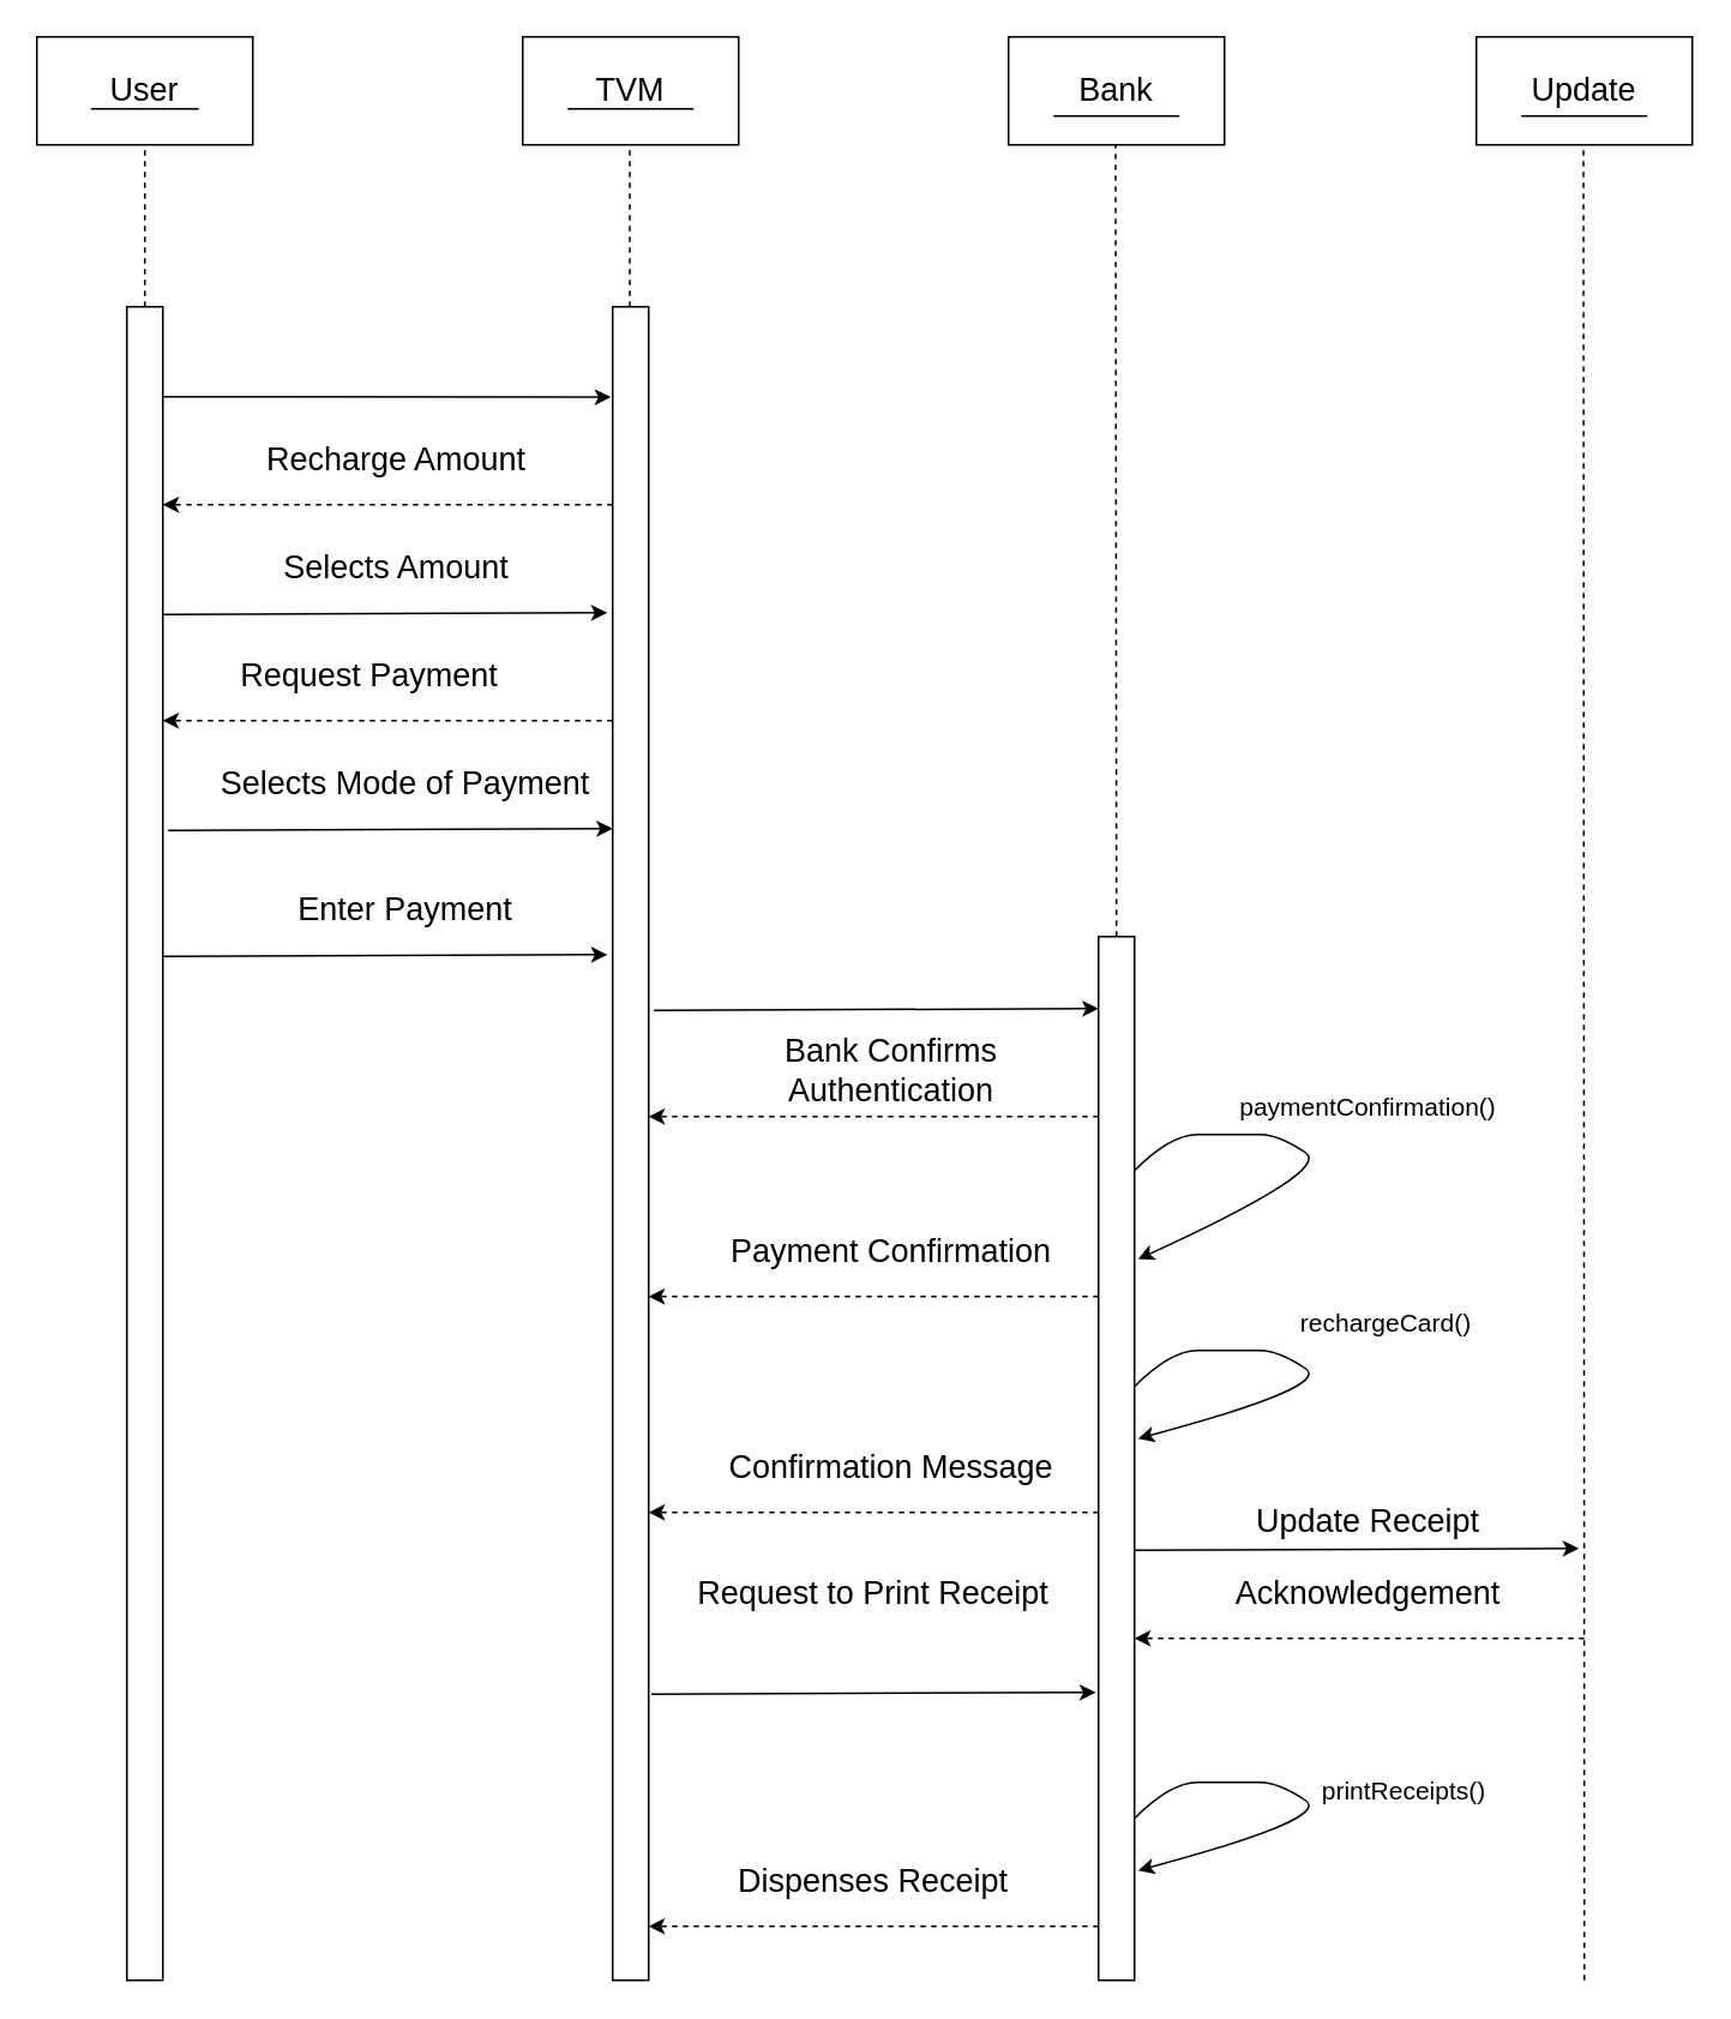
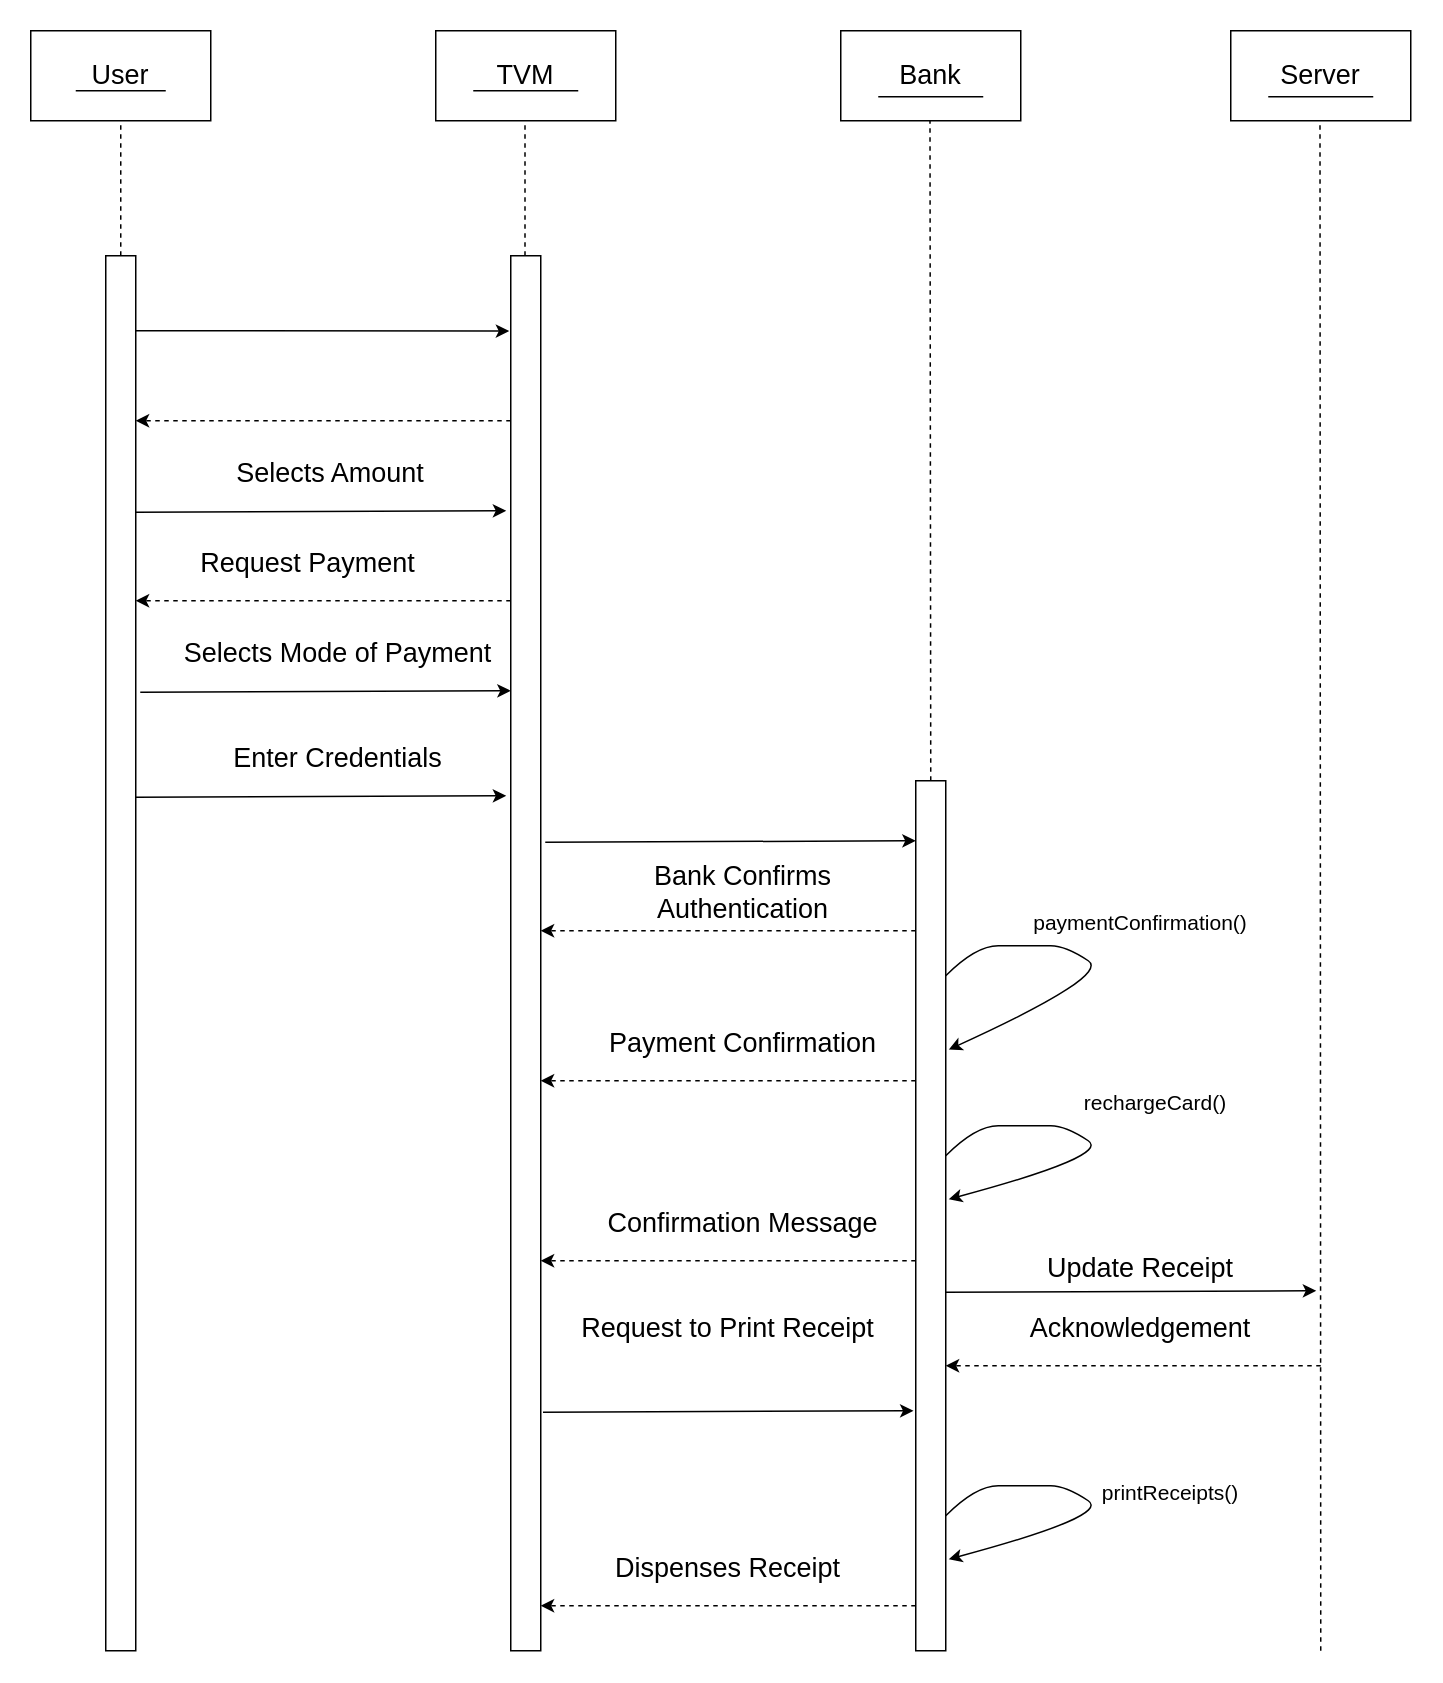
  <mxCell id="0" />
  <mxCell id="1" parent="0" />
  <mxCell id="2" value="" style="rounded=0;whiteSpace=wrap;html=1;" vertex="1" parent="1"><mxGeometry x="20" y="20" width="120" height="60" as="geometry" /></mxCell>
  <mxCell id="3" value="&lt;font style=&quot;font-size: 18px;&quot;&gt;User&lt;/font&gt;" style="text;html=1;strokeColor=none;fillColor=none;align=center;verticalAlign=middle;whiteSpace=wrap;rounded=0;" vertex="1" parent="1"><mxGeometry x="50" y="35" width="60" height="30" as="geometry" /></mxCell>
  <mxCell id="4" value="" style="rounded=0;whiteSpace=wrap;html=1;" vertex="1" parent="1"><mxGeometry x="290" y="20" width="120" height="60" as="geometry" /></mxCell>
  <mxCell id="5" value="&lt;font style=&quot;font-size: 18px;&quot;&gt;TVM&lt;/font&gt;" style="text;html=1;strokeColor=none;fillColor=none;align=center;verticalAlign=middle;whiteSpace=wrap;rounded=0;" vertex="1" parent="1"><mxGeometry x="320" y="35" width="60" height="30" as="geometry" /></mxCell>
  <mxCell id="6" value="" style="rounded=0;whiteSpace=wrap;html=1;" vertex="1" parent="1"><mxGeometry x="560" y="20" width="120" height="60" as="geometry" /></mxCell>
  <mxCell id="7" value="&lt;font style=&quot;font-size: 18px;&quot;&gt;Bank&lt;/font&gt;" style="text;html=1;strokeColor=none;fillColor=none;align=center;verticalAlign=middle;whiteSpace=wrap;rounded=0;" vertex="1" parent="1"><mxGeometry x="590" y="35" width="60" height="30" as="geometry" /></mxCell>
  <mxCell id="8" value="" style="rounded=0;whiteSpace=wrap;html=1;" vertex="1" parent="1"><mxGeometry x="820" y="20" width="120" height="60" as="geometry" /></mxCell>
- <mxCell id="9" value="&lt;font style=&quot;font-size: 18px;&quot;&gt;Update&lt;/font&gt;" style="text;html=1;strokeColor=none;fillColor=none;align=center;verticalAlign=middle;whiteSpace=wrap;rounded=0;" vertex="1" parent="1"><mxGeometry x="850" y="35" width="60" height="30" as="geometry" /></mxCell>
+ <mxCell id="9" value="&lt;font style=&quot;font-size: 18px;&quot;&gt;Server&lt;/font&gt;" style="text;html=1;strokeColor=none;fillColor=none;align=center;verticalAlign=middle;whiteSpace=wrap;rounded=0;" vertex="1" parent="1"><mxGeometry x="850" y="35" width="60" height="30" as="geometry" /></mxCell>
  <mxCell id="10" value="" style="endArrow=none;dashed=1;html=1;rounded=0;" edge="1" parent="1"><mxGeometry width="50" height="50" relative="1" as="geometry"><mxPoint x="80" y="170" as="sourcePoint" /><mxPoint x="80" y="80" as="targetPoint" /></mxGeometry></mxCell>
  <mxCell id="11" value="" style="endArrow=none;dashed=1;html=1;rounded=0;" edge="1" parent="1"><mxGeometry width="50" height="50" relative="1" as="geometry"><mxPoint x="349.5" y="170" as="sourcePoint" /><mxPoint x="349.5" y="80" as="targetPoint" /></mxGeometry></mxCell>
  <mxCell id="12" value="" style="endArrow=none;dashed=1;html=1;rounded=0;exitX=0.5;exitY=0;exitDx=0;exitDy=0;" edge="1" parent="1" source="16"><mxGeometry width="50" height="50" relative="1" as="geometry"><mxPoint x="619.5" y="170" as="sourcePoint" /><mxPoint x="619.5" y="80" as="targetPoint" /></mxGeometry></mxCell>
  <mxCell id="13" value="" style="endArrow=none;dashed=1;html=1;rounded=0;" edge="1" parent="1"><mxGeometry width="50" height="50" relative="1" as="geometry"><mxPoint x="880" y="1100" as="sourcePoint" /><mxPoint x="879.5" y="80" as="targetPoint" /></mxGeometry></mxCell>
  <mxCell id="14" value="" style="rounded=0;whiteSpace=wrap;html=1;" vertex="1" parent="1"><mxGeometry x="70" y="170" width="20" height="930" as="geometry" /></mxCell>
  <mxCell id="15" value="" style="rounded=0;whiteSpace=wrap;html=1;" vertex="1" parent="1"><mxGeometry x="340" y="170" width="20" height="930" as="geometry" /></mxCell>
  <mxCell id="16" value="" style="rounded=0;whiteSpace=wrap;html=1;" vertex="1" parent="1"><mxGeometry x="610" y="520" width="20" height="580" as="geometry" /></mxCell>
  <mxCell id="17" value="" style="endArrow=classic;html=1;rounded=0;entryX=-0.05;entryY=0.054;entryDx=0;entryDy=0;entryPerimeter=0;" edge="1" parent="1" target="15"><mxGeometry width="50" height="50" relative="1" as="geometry"><mxPoint x="90" y="220" as="sourcePoint" /><mxPoint x="140" y="170" as="targetPoint" /></mxGeometry></mxCell>
  <mxCell id="18" value="" style="endArrow=classic;html=1;rounded=0;entryX=-0.15;entryY=0.06;entryDx=0;entryDy=0;entryPerimeter=0;" edge="1" parent="1"><mxGeometry width="50" height="50" relative="1" as="geometry"><mxPoint x="90" y="341" as="sourcePoint" /><mxPoint x="337" y="340" as="targetPoint" /></mxGeometry></mxCell>
  <mxCell id="19" value="" style="endArrow=classic;html=1;rounded=0;entryX=-0.15;entryY=0.06;entryDx=0;entryDy=0;entryPerimeter=0;" edge="1" parent="1"><mxGeometry width="50" height="50" relative="1" as="geometry"><mxPoint x="93" y="461" as="sourcePoint" /><mxPoint x="340" y="460" as="targetPoint" /></mxGeometry></mxCell>
  <mxCell id="20" value="" style="html=1;labelBackgroundColor=#ffffff;startArrow=none;startFill=0;startSize=6;endArrow=classic;endFill=1;endSize=6;jettySize=auto;orthogonalLoop=1;strokeWidth=1;dashed=1;fontSize=14;rounded=0;" edge="1" parent="1"><mxGeometry width="60" height="60" relative="1" as="geometry"><mxPoint x="340" y="280" as="sourcePoint" /><mxPoint x="90" y="280" as="targetPoint" /></mxGeometry></mxCell>
- <mxCell id="21" value="&lt;font style=&quot;font-size: 18px;&quot;&gt;Recharge Amount&lt;/font&gt;" style="text;html=1;strokeColor=none;fillColor=none;align=center;verticalAlign=middle;whiteSpace=wrap;rounded=0;" vertex="1" parent="1"><mxGeometry x="120" y="240" width="200" height="30" as="geometry" /></mxCell>
  <mxCell id="22" value="&lt;font style=&quot;font-size: 18px;&quot;&gt;Selects Amount&lt;/font&gt;" style="text;html=1;strokeColor=none;fillColor=none;align=center;verticalAlign=middle;whiteSpace=wrap;rounded=0;" vertex="1" parent="1"><mxGeometry x="120" y="300" width="200" height="30" as="geometry" /></mxCell>
  <mxCell id="23" value="" style="html=1;labelBackgroundColor=#ffffff;startArrow=none;startFill=0;startSize=6;endArrow=classic;endFill=1;endSize=6;jettySize=auto;orthogonalLoop=1;strokeWidth=1;dashed=1;fontSize=14;rounded=0;" edge="1" parent="1"><mxGeometry width="60" height="60" relative="1" as="geometry"><mxPoint x="340" y="400" as="sourcePoint" /><mxPoint x="90" y="400" as="targetPoint" /></mxGeometry></mxCell>
  <mxCell id="24" value="&lt;font style=&quot;font-size: 18px;&quot;&gt;Request Payment&lt;/font&gt;" style="text;html=1;strokeColor=none;fillColor=none;align=center;verticalAlign=middle;whiteSpace=wrap;rounded=0;" vertex="1" parent="1"><mxGeometry x="105" y="360" width="200" height="30" as="geometry" /></mxCell>
  <mxCell id="25" value="&lt;font style=&quot;font-size: 18px;&quot;&gt;Selects Mode of Payment&lt;/font&gt;" style="text;html=1;strokeColor=none;fillColor=none;align=center;verticalAlign=middle;whiteSpace=wrap;rounded=0;" vertex="1" parent="1"><mxGeometry x="120" y="420" width="210" height="30" as="geometry" /></mxCell>
  <mxCell id="26" value="" style="endArrow=classic;html=1;rounded=0;entryX=-0.15;entryY=0.06;entryDx=0;entryDy=0;entryPerimeter=0;" edge="1" parent="1"><mxGeometry width="50" height="50" relative="1" as="geometry"><mxPoint x="90" y="531" as="sourcePoint" /><mxPoint x="337" y="530" as="targetPoint" /></mxGeometry></mxCell>
- <mxCell id="27" value="&lt;font style=&quot;font-size: 18px;&quot;&gt;Enter Payment&lt;/font&gt;" style="text;html=1;strokeColor=none;fillColor=none;align=center;verticalAlign=middle;whiteSpace=wrap;rounded=0;" vertex="1" parent="1"><mxGeometry x="120" y="490" width="210" height="30" as="geometry" /></mxCell>
+ <mxCell id="27" value="&lt;font style=&quot;font-size: 18px;&quot;&gt;Enter Credentials&lt;/font&gt;" style="text;html=1;strokeColor=none;fillColor=none;align=center;verticalAlign=middle;whiteSpace=wrap;rounded=0;" vertex="1" parent="1"><mxGeometry x="120" y="490" width="210" height="30" as="geometry" /></mxCell>
  <mxCell id="28" value="" style="endArrow=classic;html=1;rounded=0;entryX=-0.15;entryY=0.06;entryDx=0;entryDy=0;entryPerimeter=0;" edge="1" parent="1"><mxGeometry width="50" height="50" relative="1" as="geometry"><mxPoint x="363" y="561" as="sourcePoint" /><mxPoint x="610" y="560" as="targetPoint" /></mxGeometry></mxCell>
  <mxCell id="29" value="" style="html=1;labelBackgroundColor=#ffffff;startArrow=none;startFill=0;startSize=6;endArrow=classic;endFill=1;endSize=6;jettySize=auto;orthogonalLoop=1;strokeWidth=1;dashed=1;fontSize=14;rounded=0;" edge="1" parent="1"><mxGeometry width="60" height="60" relative="1" as="geometry"><mxPoint x="610" y="620" as="sourcePoint" /><mxPoint x="360" y="620" as="targetPoint" /></mxGeometry></mxCell>
  <mxCell id="30" value="&lt;font style=&quot;font-size: 18px;&quot;&gt;Bank Confirms Authentication&lt;/font&gt;" style="text;html=1;strokeColor=none;fillColor=none;align=center;verticalAlign=middle;whiteSpace=wrap;rounded=0;" vertex="1" parent="1"><mxGeometry x="390" y="580" width="210" height="30" as="geometry" /></mxCell>
  <mxCell id="31" value="&lt;font style=&quot;font-size: 14px;&quot;&gt;paymentConfirmation()&lt;/font&gt;" style="text;html=1;strokeColor=none;fillColor=none;align=center;verticalAlign=middle;whiteSpace=wrap;rounded=0;" vertex="1" parent="1"><mxGeometry x="720" y="610" width="80" height="10" as="geometry" /></mxCell>
  <mxCell id="32" value="" style="curved=1;endArrow=classic;html=1;rounded=0;entryX=1.1;entryY=0.309;entryDx=0;entryDy=0;entryPerimeter=0;" edge="1" parent="1" target="16"><mxGeometry width="50" height="50" relative="1" as="geometry"><mxPoint x="630" y="650" as="sourcePoint" /><mxPoint x="650" y="690" as="targetPoint" /><Array as="points"><mxPoint x="650" y="630" /><mxPoint x="680" y="630" /><mxPoint x="690" y="630" /><mxPoint x="710" y="630" /><mxPoint x="740" y="650" /></Array></mxGeometry></mxCell>
  <mxCell id="33" value="" style="html=1;labelBackgroundColor=#ffffff;startArrow=none;startFill=0;startSize=6;endArrow=classic;endFill=1;endSize=6;jettySize=auto;orthogonalLoop=1;strokeWidth=1;dashed=1;fontSize=14;rounded=0;" edge="1" parent="1"><mxGeometry width="60" height="60" relative="1" as="geometry"><mxPoint x="610" y="720" as="sourcePoint" /><mxPoint x="360" y="720" as="targetPoint" /></mxGeometry></mxCell>
  <mxCell id="34" value="&lt;font style=&quot;font-size: 18px;&quot;&gt;Payment Confirmation&lt;/font&gt;" style="text;html=1;strokeColor=none;fillColor=none;align=center;verticalAlign=middle;whiteSpace=wrap;rounded=0;" vertex="1" parent="1"><mxGeometry x="390" y="680" width="210" height="30" as="geometry" /></mxCell>
  <mxCell id="35" value="" style="curved=1;endArrow=classic;html=1;rounded=0;entryX=1.1;entryY=0.629;entryDx=0;entryDy=0;entryPerimeter=0;" edge="1" parent="1"><mxGeometry width="50" height="50" relative="1" as="geometry"><mxPoint x="630" y="770" as="sourcePoint" /><mxPoint x="632" y="799" as="targetPoint" /><Array as="points"><mxPoint x="650" y="750" /><mxPoint x="680" y="750" /><mxPoint x="690" y="750" /><mxPoint x="710" y="750" /><mxPoint x="740" y="770" /></Array></mxGeometry></mxCell>
  <mxCell id="36" value="&lt;font style=&quot;font-size: 14px;&quot;&gt;rechargeCard()&lt;/font&gt;" style="text;html=1;strokeColor=none;fillColor=none;align=center;verticalAlign=middle;whiteSpace=wrap;rounded=0;" vertex="1" parent="1"><mxGeometry x="730" y="730" width="80" height="10" as="geometry" /></mxCell>
  <mxCell id="37" value="" style="html=1;labelBackgroundColor=#ffffff;startArrow=none;startFill=0;startSize=6;endArrow=classic;endFill=1;endSize=6;jettySize=auto;orthogonalLoop=1;strokeWidth=1;dashed=1;fontSize=14;rounded=0;" edge="1" parent="1"><mxGeometry width="60" height="60" relative="1" as="geometry"><mxPoint x="610" y="840" as="sourcePoint" /><mxPoint x="360" y="840" as="targetPoint" /></mxGeometry></mxCell>
  <mxCell id="38" value="&lt;font style=&quot;font-size: 18px;&quot;&gt;Confirmation Message&lt;/font&gt;" style="text;html=1;strokeColor=none;fillColor=none;align=center;verticalAlign=middle;whiteSpace=wrap;rounded=0;" vertex="1" parent="1"><mxGeometry x="390" y="800" width="210" height="30" as="geometry" /></mxCell>
  <mxCell id="39" value="" style="endArrow=classic;html=1;rounded=0;entryX=-0.15;entryY=0.06;entryDx=0;entryDy=0;entryPerimeter=0;" edge="1" parent="1"><mxGeometry width="50" height="50" relative="1" as="geometry"><mxPoint x="630" y="861" as="sourcePoint" /><mxPoint x="877" y="860" as="targetPoint" /></mxGeometry></mxCell>
  <mxCell id="40" value="&lt;font style=&quot;font-size: 18px;&quot;&gt;Acknowledgement&lt;/font&gt;" style="text;html=1;strokeColor=none;fillColor=none;align=center;verticalAlign=middle;whiteSpace=wrap;rounded=0;" vertex="1" parent="1"><mxGeometry x="655" y="870" width="210" height="30" as="geometry" /></mxCell>
  <mxCell id="41" value="&lt;font style=&quot;font-size: 18px;&quot;&gt;Update Receipt&lt;/font&gt;" style="text;html=1;strokeColor=none;fillColor=none;align=center;verticalAlign=middle;whiteSpace=wrap;rounded=0;" vertex="1" parent="1"><mxGeometry x="655" y="830" width="210" height="30" as="geometry" /></mxCell>
  <mxCell id="42" value="" style="html=1;labelBackgroundColor=#ffffff;startArrow=none;startFill=0;startSize=6;endArrow=classic;endFill=1;endSize=6;jettySize=auto;orthogonalLoop=1;strokeWidth=1;dashed=1;fontSize=14;rounded=0;" edge="1" parent="1"><mxGeometry width="60" height="60" relative="1" as="geometry"><mxPoint x="880" y="910" as="sourcePoint" /><mxPoint x="630" y="910" as="targetPoint" /></mxGeometry></mxCell>
  <mxCell id="43" value="" style="endArrow=classic;html=1;rounded=0;entryX=-0.15;entryY=0.06;entryDx=0;entryDy=0;entryPerimeter=0;" edge="1" parent="1"><mxGeometry width="50" height="50" relative="1" as="geometry"><mxPoint x="361.5" y="941" as="sourcePoint" /><mxPoint x="608.5" y="940" as="targetPoint" /></mxGeometry></mxCell>
  <mxCell id="44" value="&lt;font style=&quot;font-size: 18px;&quot;&gt;Request to Print Receipt&lt;/font&gt;" style="text;html=1;strokeColor=none;fillColor=none;align=center;verticalAlign=middle;whiteSpace=wrap;rounded=0;" vertex="1" parent="1"><mxGeometry x="380" y="870" width="210" height="30" as="geometry" /></mxCell>
  <mxCell id="45" value="&lt;font style=&quot;font-size: 18px;&quot;&gt;Dispenses Receipt&lt;/font&gt;" style="text;html=1;strokeColor=none;fillColor=none;align=center;verticalAlign=middle;whiteSpace=wrap;rounded=0;" vertex="1" parent="1"><mxGeometry x="380" y="1030" width="210" height="30" as="geometry" /></mxCell>
  <mxCell id="46" value="" style="html=1;labelBackgroundColor=#ffffff;startArrow=none;startFill=0;startSize=6;endArrow=classic;endFill=1;endSize=6;jettySize=auto;orthogonalLoop=1;strokeWidth=1;dashed=1;fontSize=14;rounded=0;" edge="1" parent="1"><mxGeometry width="60" height="60" relative="1" as="geometry"><mxPoint x="610" y="1070" as="sourcePoint" /><mxPoint x="360" y="1070" as="targetPoint" /></mxGeometry></mxCell>
  <mxCell id="47" value="" style="curved=1;endArrow=classic;html=1;rounded=0;entryX=1.1;entryY=0.629;entryDx=0;entryDy=0;entryPerimeter=0;" edge="1" parent="1"><mxGeometry width="50" height="50" relative="1" as="geometry"><mxPoint x="630" y="1010" as="sourcePoint" /><mxPoint x="632" y="1039" as="targetPoint" /><Array as="points"><mxPoint x="650" y="990" /><mxPoint x="680" y="990" /><mxPoint x="690" y="990" /><mxPoint x="710" y="990" /><mxPoint x="740" y="1010" /></Array></mxGeometry></mxCell>
  <mxCell id="48" value="&lt;font style=&quot;font-size: 14px;&quot;&gt;printReceipts()&lt;/font&gt;" style="text;html=1;strokeColor=none;fillColor=none;align=center;verticalAlign=middle;whiteSpace=wrap;rounded=0;" vertex="1" parent="1"><mxGeometry x="740" y="990" width="80" height="10" as="geometry" /></mxCell>
  <mxCell id="49" value="" style="endArrow=none;html=1;rounded=0;" edge="1" parent="1"><mxGeometry width="50" height="50" relative="1" as="geometry"><mxPoint x="50" y="60" as="sourcePoint" /><mxPoint x="110" y="60" as="targetPoint" /></mxGeometry></mxCell>
  <mxCell id="50" value="" style="endArrow=none;html=1;rounded=0;entryX=1;entryY=1;entryDx=0;entryDy=0;" edge="1" parent="1"><mxGeometry width="50" height="50" relative="1" as="geometry"><mxPoint x="315" y="60" as="sourcePoint" /><mxPoint x="385" y="60" as="targetPoint" /></mxGeometry></mxCell>
  <mxCell id="51" value="" style="endArrow=none;html=1;rounded=0;entryX=1;entryY=1;entryDx=0;entryDy=0;" edge="1" parent="1"><mxGeometry width="50" height="50" relative="1" as="geometry"><mxPoint x="585" y="64" as="sourcePoint" /><mxPoint x="655" y="64" as="targetPoint" /></mxGeometry></mxCell>
  <mxCell id="52" value="" style="endArrow=none;html=1;rounded=0;entryX=1;entryY=1;entryDx=0;entryDy=0;" edge="1" parent="1"><mxGeometry width="50" height="50" relative="1" as="geometry"><mxPoint x="845" y="64" as="sourcePoint" /><mxPoint x="915" y="64" as="targetPoint" /></mxGeometry></mxCell>
